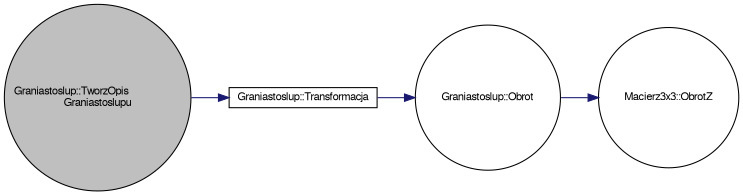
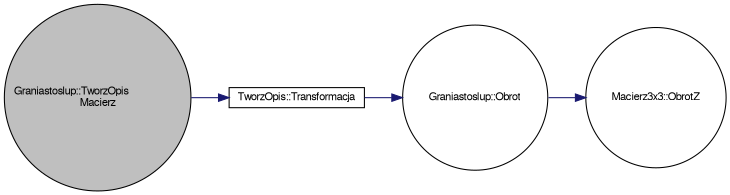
  digraph {
    rankdir=LR
    node [color=black fillcolor=white fontname=FreeSans fontsize=10 shape=circle style=filled]
    edge [color=midnightblue fontname=FreeSans fontsize=10 labelfontname=FreeSans labelfontsize=10 style=solid]
-   n1 [fillcolor=grey75 fontcolor=black height=0.2 label="Graniastoslup::TworzOpis\lGraniastoslupu" width=0.4]
-   n2 [height=0.2 label="Graniastoslup::Transformacja" shape=box width=0.4]
+   n1 [fillcolor=grey75 fontcolor=black height=0.2 label="Graniastoslup::TworzOpis\lMacierz" width=0.4]
+   n2 [height=0.2 label="TworzOpis::Transformacja" shape=box width=0.4]
    n3 [height=0.2 label="Graniastoslup::Obrot" width=0.4]
    n4 [height=0.2 label="Macierz3x3::ObrotZ" width=0.4]
    n1 -> n2
    n2 -> n3
    n3 -> n4
  }
